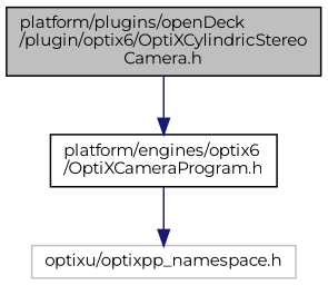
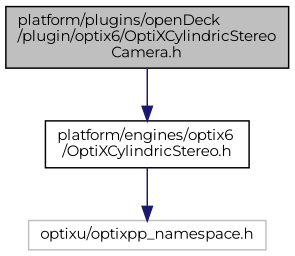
  digraph {
    fontname=Montserrat
    node [color=black fillcolor=white fontname=Montserrat fontsize=10 shape=record style=filled]
    edge [color=midnightblue fontname=Montserrat fontsize=10 labelfontname=Helvetica labelfontsize=10 style=solid]
    n1 [fillcolor=grey75 fontcolor=black height=0.2 label="platform/plugins/openDeck\l/plugin/optix6/OptiXCylindricStereo\lCamera.h" width=0.4]
-   n2 [height=0.2 label="platform/engines/optix6\l/OptiXCameraProgram.h" width=0.4]
+   n2 [height=0.2 label="platform/engines/optix6\l/OptiXCylindricStereo.h" width=0.4]
    n3 [color=grey75 height=0.2 label="optixu/optixpp_namespace.h" width=0.4]
    n1 -> n2
    n2 -> n3
  }
